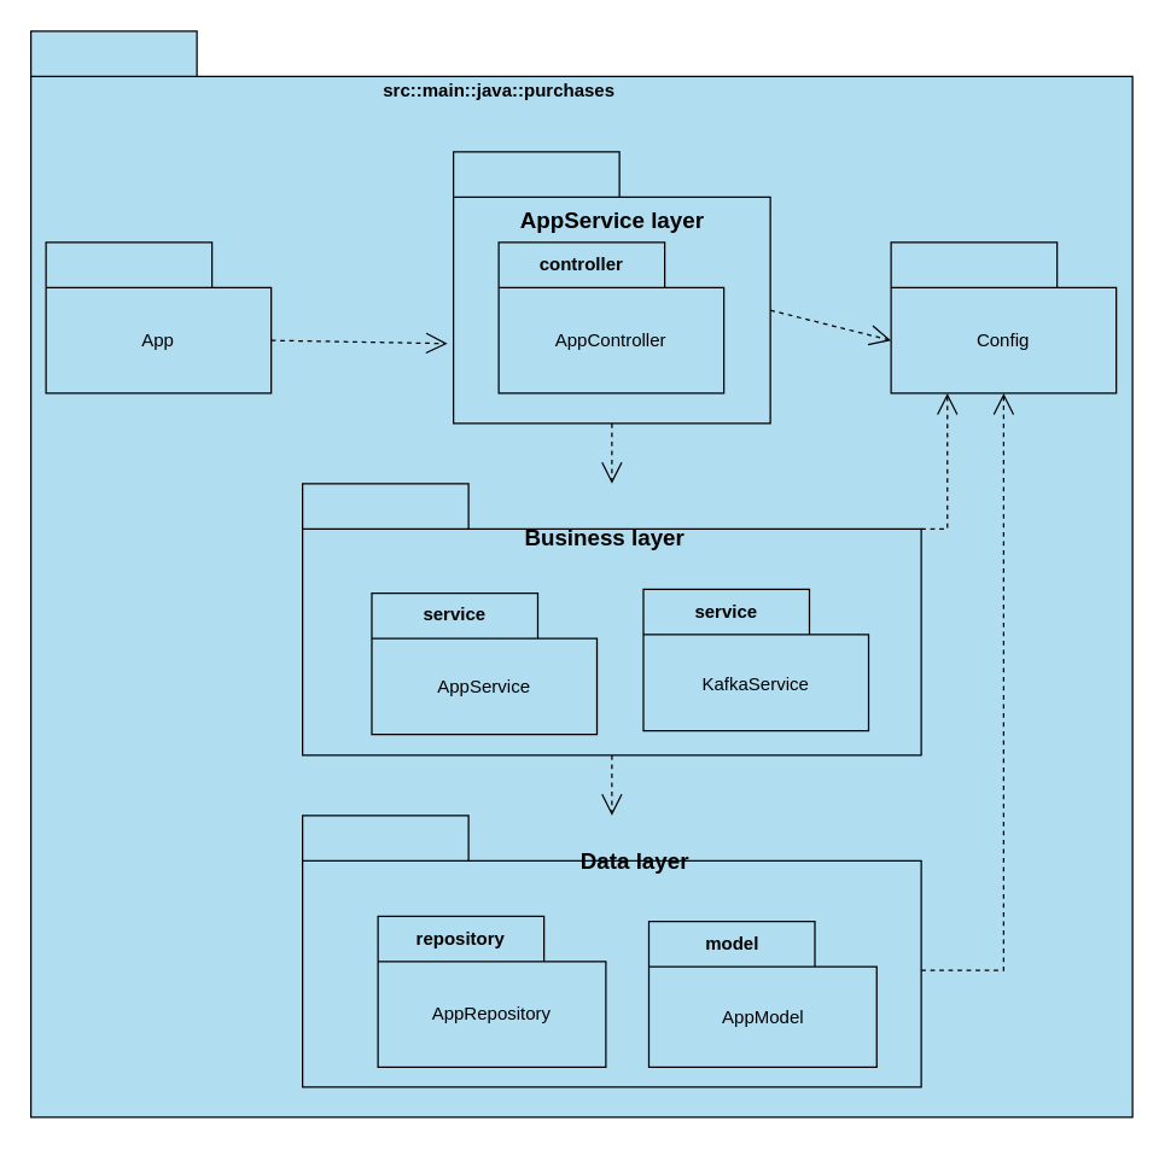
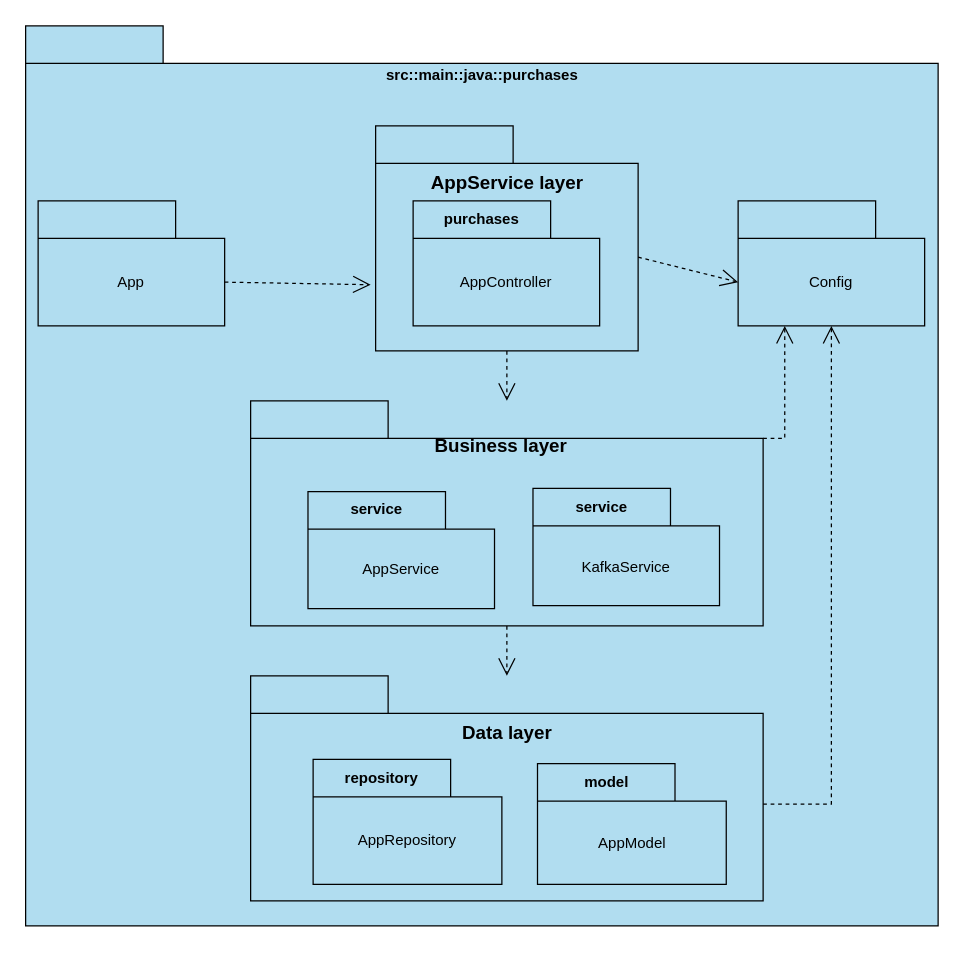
  <mxCell id="0" />
  <mxCell id="1" parent="0" />
  <mxCell id="2" value="" style="shape=folder;fontStyle=1;tabWidth=110;tabHeight=30;tabPosition=left;html=1;boundedLbl=1;labelInHeader=1;container=1;collapsible=0;whiteSpace=wrap;fillColor=#b1ddf0;strokeColor=#000000;" parent="1" vertex="1"><mxGeometry x="20" y="20" width="730" height="720" as="geometry" /></mxCell>
  <mxCell id="3" value="" style="html=1;strokeColor=none;resizeWidth=1;resizeHeight=1;fillColor=none;part=1;connectable=0;allowArrows=0;deletable=0;whiteSpace=wrap;" parent="2" vertex="1"><mxGeometry width="677.229" height="504" relative="1" as="geometry"><mxPoint y="30" as="offset" /></mxGeometry></mxCell>
- <mxCell id="4" value="&lt;b&gt;src::main::java::purchases&lt;/b&gt;" style="text;html=1;align=center;verticalAlign=middle;resizable=0;points=[];autosize=1;strokeColor=none;fillColor=none;" vertex="1" parent="2"><mxGeometry x="220" y="25.412" width="180" height="30" as="geometry" /></mxCell>
+ <mxCell id="4" value="&lt;b&gt;src::main::java::purchases&lt;/b&gt;" style="text;html=1;align=center;verticalAlign=middle;resizable=0;points=[];autosize=1;strokeColor=none;fillColor=none;" vertex="1" parent="2"><mxGeometry x="275" y="25.412" width="180" height="30" as="geometry" /></mxCell>
  <mxCell id="5" value="" style="shape=folder;fontStyle=1;tabWidth=110;tabHeight=30;tabPosition=left;html=1;boundedLbl=1;labelInHeader=1;container=1;collapsible=0;whiteSpace=wrap;fillColor=#b1ddf0;strokeColor=#000000;" parent="1" vertex="1"><mxGeometry x="300" y="100" width="210" height="180" as="geometry" /></mxCell>
  <mxCell id="6" value="" style="html=1;strokeColor=none;resizeWidth=1;resizeHeight=1;fillColor=none;part=1;connectable=0;allowArrows=0;deletable=0;whiteSpace=wrap;" parent="5" vertex="1"><mxGeometry width="210" height="126.0" relative="1" as="geometry"><mxPoint y="30" as="offset" /></mxGeometry></mxCell>
  <mxCell id="7" value="AppService layer" style="text;html=1;align=center;verticalAlign=middle;resizable=0;points=[];autosize=1;strokeColor=none;fillColor=none;fontStyle=1;fontSize=15;" parent="5" vertex="1"><mxGeometry x="30" y="30" width="150" height="30" as="geometry" /></mxCell>
- <mxCell id="8" value="controller" style="shape=folder;fontStyle=1;tabWidth=110;tabHeight=30;tabPosition=left;html=1;boundedLbl=1;labelInHeader=1;container=1;collapsible=0;whiteSpace=wrap;fillColor=#b1ddf0;strokeColor=#000000;" parent="5" vertex="1"><mxGeometry x="30.0" y="60" width="149.22" height="100" as="geometry" /></mxCell>
+ <mxCell id="8" value="purchases" style="shape=folder;fontStyle=1;tabWidth=110;tabHeight=30;tabPosition=left;html=1;boundedLbl=1;labelInHeader=1;container=1;collapsible=0;whiteSpace=wrap;fillColor=#b1ddf0;strokeColor=#000000;" parent="5" vertex="1"><mxGeometry x="30.0" y="60" width="149.22" height="100" as="geometry" /></mxCell>
  <mxCell id="9" value="AppController" style="html=1;strokeColor=none;resizeWidth=1;resizeHeight=1;fillColor=none;part=1;connectable=0;allowArrows=0;deletable=0;whiteSpace=wrap;" parent="8" vertex="1"><mxGeometry width="149.22" height="70.0" relative="1" as="geometry"><mxPoint y="30" as="offset" /></mxGeometry></mxCell>
  <mxCell id="10" value="" style="shape=folder;fontStyle=1;tabWidth=110;tabHeight=30;tabPosition=left;html=1;boundedLbl=1;labelInHeader=1;container=1;collapsible=0;whiteSpace=wrap;fillColor=#b1ddf0;strokeColor=#000000;" parent="1" vertex="1"><mxGeometry x="200" y="540" width="410" height="180" as="geometry" /></mxCell>
  <mxCell id="11" value="" style="html=1;strokeColor=none;resizeWidth=1;resizeHeight=1;fillColor=none;part=1;connectable=0;allowArrows=0;deletable=0;whiteSpace=wrap;" parent="10" vertex="1"><mxGeometry width="410" height="130" relative="1" as="geometry"><mxPoint y="30" as="offset" /></mxGeometry></mxCell>
  <mxCell id="12" value="" style="shape=folder;fontStyle=1;tabWidth=110;tabHeight=30;tabPosition=left;html=1;boundedLbl=1;labelInHeader=1;container=1;collapsible=0;whiteSpace=wrap;fillColor=#b1ddf0;strokeColor=#000000;" parent="1" vertex="1"><mxGeometry x="200" y="320" width="410" height="180" as="geometry" /></mxCell>
  <mxCell id="13" value="" style="html=1;strokeColor=none;resizeWidth=1;resizeHeight=1;fillColor=none;part=1;connectable=0;allowArrows=0;deletable=0;whiteSpace=wrap;" parent="12" vertex="1"><mxGeometry width="410" height="126.0" relative="1" as="geometry"><mxPoint y="30" as="offset" /></mxGeometry></mxCell>
  <mxCell id="14" value="service" style="shape=folder;fontStyle=1;tabWidth=110;tabHeight=30;tabPosition=left;html=1;boundedLbl=1;labelInHeader=1;container=1;collapsible=0;whiteSpace=wrap;fillColor=#b1ddf0;strokeColor=#000000;" parent="12" vertex="1"><mxGeometry x="45.89" y="72.5" width="149.22" height="93.75" as="geometry" /></mxCell>
  <mxCell id="15" value="AppService" style="html=1;strokeColor=none;resizeWidth=1;resizeHeight=1;fillColor=none;part=1;connectable=0;allowArrows=0;deletable=0;whiteSpace=wrap;" parent="14" vertex="1"><mxGeometry width="149.22" height="65.625" relative="1" as="geometry"><mxPoint y="30" as="offset" /></mxGeometry></mxCell>
  <mxCell id="16" value="Business layer" style="text;html=1;align=center;verticalAlign=middle;resizable=0;points=[];autosize=1;strokeColor=none;fillColor=none;fontStyle=1;fontSize=15;" parent="12" vertex="1"><mxGeometry x="135" y="20" width="130" height="30" as="geometry" /></mxCell>
  <mxCell id="17" value="service" style="shape=folder;fontStyle=1;tabWidth=110;tabHeight=30;tabPosition=left;html=1;boundedLbl=1;labelInHeader=1;container=1;collapsible=0;whiteSpace=wrap;fillColor=#b1ddf0;strokeColor=#000000;" parent="12" vertex="1"><mxGeometry x="225.89" y="70" width="149.22" height="93.75" as="geometry" /></mxCell>
  <mxCell id="18" value="KafkaService" style="html=1;strokeColor=none;resizeWidth=1;resizeHeight=1;fillColor=none;part=1;connectable=0;allowArrows=0;deletable=0;whiteSpace=wrap;" parent="17" vertex="1"><mxGeometry width="149.22" height="65.625" relative="1" as="geometry"><mxPoint y="30" as="offset" /></mxGeometry></mxCell>
  <mxCell id="19" value="" style="html=1;endArrow=open;endSize=12;dashed=1;verticalAlign=bottom;rounded=0;exitX=0.5;exitY=1;exitDx=0;exitDy=0;exitPerimeter=0;" parent="1" source="12" target="10" edge="1"><mxGeometry width="160" relative="1" as="geometry"><mxPoint x="424" y="290" as="sourcePoint" /><mxPoint x="424" y="350" as="targetPoint" /></mxGeometry></mxCell>
  <mxCell id="20" value="" style="html=1;endArrow=open;endSize=12;dashed=1;verticalAlign=bottom;rounded=0;exitX=0.5;exitY=1;exitDx=0;exitDy=0;exitPerimeter=0;" parent="1" source="5" target="12" edge="1"><mxGeometry width="160" relative="1" as="geometry"><mxPoint x="421" y="510" as="sourcePoint" /><mxPoint x="410" y="310" as="targetPoint" /></mxGeometry></mxCell>
  <mxCell id="21" value="" style="shape=folder;fontStyle=1;tabWidth=110;tabHeight=30;tabPosition=left;html=1;boundedLbl=1;labelInHeader=1;container=1;collapsible=0;whiteSpace=wrap;fillColor=#b1ddf0;strokeColor=#000000;" parent="1" vertex="1"><mxGeometry x="590" y="160" width="149.22" height="100" as="geometry" /></mxCell>
  <mxCell id="22" value="Config" style="html=1;strokeColor=none;resizeWidth=1;resizeHeight=1;fillColor=none;part=1;connectable=0;allowArrows=0;deletable=0;whiteSpace=wrap;" parent="21" vertex="1"><mxGeometry width="149.22" height="70.0" relative="1" as="geometry"><mxPoint y="30" as="offset" /></mxGeometry></mxCell>
  <mxCell id="23" value="" style="shape=folder;fontStyle=1;tabWidth=110;tabHeight=30;tabPosition=left;html=1;boundedLbl=1;labelInHeader=1;container=1;collapsible=0;whiteSpace=wrap;fillColor=#b1ddf0;strokeColor=#000000;" parent="1" vertex="1"><mxGeometry x="30" y="160" width="149.22" height="100" as="geometry" /></mxCell>
  <mxCell id="24" value="App" style="html=1;strokeColor=none;resizeWidth=1;resizeHeight=1;fillColor=none;part=1;connectable=0;allowArrows=0;deletable=0;whiteSpace=wrap;" parent="23" vertex="1"><mxGeometry width="149.22" height="70.0" relative="1" as="geometry"><mxPoint y="30" as="offset" /></mxGeometry></mxCell>
  <mxCell id="25" value="" style="html=1;endArrow=open;endSize=12;dashed=1;verticalAlign=bottom;rounded=0;exitX=0;exitY=0;exitDx=149.22;exitDy=65;exitPerimeter=0;entryX=-0.019;entryY=0.706;entryDx=0;entryDy=0;entryPerimeter=0;" parent="1" source="23" target="5" edge="1"><mxGeometry width="160" relative="1" as="geometry"><mxPoint x="415" y="290" as="sourcePoint" /><mxPoint x="415" y="330" as="targetPoint" /></mxGeometry></mxCell>
  <mxCell id="26" value="" style="html=1;endArrow=open;endSize=12;dashed=1;verticalAlign=bottom;rounded=0;exitX=0;exitY=0;exitDx=210;exitDy=105;exitPerimeter=0;entryX=0;entryY=0;entryDx=0;entryDy=65;entryPerimeter=0;" parent="1" source="5" target="21" edge="1"><mxGeometry width="160" relative="1" as="geometry"><mxPoint x="189" y="235" as="sourcePoint" /><mxPoint x="306" y="237" as="targetPoint" /></mxGeometry></mxCell>
  <mxCell id="27" value="" style="html=1;endArrow=open;endSize=12;dashed=1;verticalAlign=bottom;rounded=0;exitX=0;exitY=0;exitDx=410;exitDy=30;exitPerimeter=0;entryX=0.25;entryY=1;entryDx=0;entryDy=0;entryPerimeter=0;edgeStyle=orthogonalEdgeStyle;" parent="1" source="12" target="21" edge="1"><mxGeometry width="160" relative="1" as="geometry"><mxPoint x="520" y="215" as="sourcePoint" /><mxPoint x="600" y="235" as="targetPoint" /></mxGeometry></mxCell>
  <mxCell id="28" value="" style="html=1;endArrow=open;endSize=12;dashed=1;verticalAlign=bottom;rounded=0;exitX=0;exitY=0;exitDx=410;exitDy=102.5;exitPerimeter=0;entryX=0.5;entryY=1;entryDx=0;entryDy=0;entryPerimeter=0;edgeStyle=orthogonalEdgeStyle;" parent="1" source="10" target="21" edge="1"><mxGeometry width="160" relative="1" as="geometry"><mxPoint x="530" y="225" as="sourcePoint" /><mxPoint x="610" y="245" as="targetPoint" /></mxGeometry></mxCell>
- <mxCell id="29" value="Data layer" style="text;html=1;align=center;verticalAlign=middle;resizable=0;points=[];autosize=1;strokeColor=none;fillColor=none;fontStyle=1;fontSize=15;" parent="1" vertex="1"><mxGeometry x="370" y="555.003" width="100" height="30" as="geometry" /></mxCell>
+ <mxCell id="29" value="Data layer" style="text;html=1;align=center;verticalAlign=middle;resizable=0;points=[];autosize=1;strokeColor=none;fillColor=none;fontStyle=1;fontSize=15;" parent="1" vertex="1"><mxGeometry x="355" y="570.003" width="100" height="30" as="geometry" /></mxCell>
  <mxCell id="30" value="repository" style="shape=folder;fontStyle=1;tabWidth=110;tabHeight=30;tabPosition=left;html=1;boundedLbl=1;labelInHeader=1;container=1;collapsible=0;whiteSpace=wrap;fillColor=#b1ddf0;strokeColor=#000000;" parent="1" vertex="1"><mxGeometry x="250" y="606.71" width="151" height="100" as="geometry" /></mxCell>
  <mxCell id="31" value="AppRepository" style="html=1;strokeColor=none;resizeWidth=1;resizeHeight=1;fillColor=none;part=1;connectable=0;allowArrows=0;deletable=0;whiteSpace=wrap;" parent="30" vertex="1"><mxGeometry width="151.0" height="70.0" relative="1" as="geometry"><mxPoint y="30" as="offset" /></mxGeometry></mxCell>
  <mxCell id="32" value="model" style="shape=folder;fontStyle=1;tabWidth=110;tabHeight=30;tabPosition=left;html=1;boundedLbl=1;labelInHeader=1;container=1;collapsible=0;whiteSpace=wrap;fillColor=#b1ddf0;strokeColor=#000000;" parent="1" vertex="1"><mxGeometry x="429.5" y="610.13" width="151" height="96.58" as="geometry" /></mxCell>
  <mxCell id="33" value="AppModel" style="html=1;strokeColor=none;resizeWidth=1;resizeHeight=1;fillColor=none;part=1;connectable=0;allowArrows=0;deletable=0;whiteSpace=wrap;" parent="32" vertex="1"><mxGeometry width="151" height="67.606" relative="1" as="geometry"><mxPoint y="30" as="offset" /></mxGeometry></mxCell>
